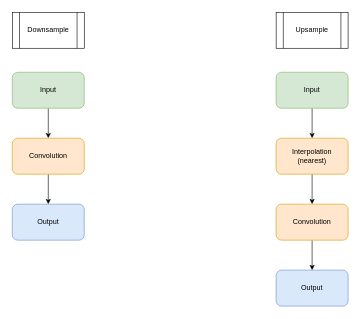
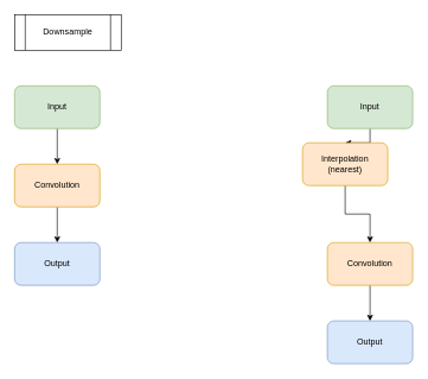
  <mxCell id="0" />
  <mxCell id="1" parent="0" />
  <mxCell id="2" style="edgeStyle=orthogonalEdgeStyle;rounded=0;orthogonalLoop=1;jettySize=auto;html=1;exitX=0.5;exitY=1;exitDx=0;exitDy=0;entryX=0.5;entryY=0;entryDx=0;entryDy=0;" edge="1" parent="1" source="3" target="12"><mxGeometry relative="1" as="geometry" /></mxCell>
  <mxCell id="3" value="Input" style="rounded=1;whiteSpace=wrap;html=1;fillColor=#d5e8d4;strokeColor=#82b366;" vertex="1" parent="1"><mxGeometry x="460" y="120" width="120" height="60" as="geometry" /></mxCell>
  <mxCell id="4" style="edgeStyle=orthogonalEdgeStyle;rounded=0;orthogonalLoop=1;jettySize=auto;html=1;exitX=0.5;exitY=1;exitDx=0;exitDy=0;entryX=0.5;entryY=0;entryDx=0;entryDy=0;" edge="1" parent="1" source="5" target="9"><mxGeometry relative="1" as="geometry" /></mxCell>
  <mxCell id="5" value="Input" style="rounded=1;whiteSpace=wrap;html=1;fillColor=#d5e8d4;strokeColor=#82b366;" vertex="1" parent="1"><mxGeometry x="20" y="120" width="120" height="60" as="geometry" /></mxCell>
- <mxCell id="6" value="Downsample" style="shape=process;whiteSpace=wrap;html=1;backgroundOutline=1;" vertex="1" parent="1"><mxGeometry x="20" y="20" width="120" height="60" as="geometry" /></mxCell>
- <mxCell id="7" value="Upsample" style="shape=process;whiteSpace=wrap;html=1;backgroundOutline=1;" vertex="1" parent="1"><mxGeometry x="460" y="20" width="120" height="60" as="geometry" /></mxCell>
+ <mxCell id="6" value="Downsample" style="shape=process;whiteSpace=wrap;html=1;backgroundOutline=1;" vertex="1" parent="1"><mxGeometry x="20" y="20" width="150" height="50" as="geometry" /></mxCell>
  <mxCell id="8" style="edgeStyle=orthogonalEdgeStyle;rounded=0;orthogonalLoop=1;jettySize=auto;html=1;exitX=0.5;exitY=1;exitDx=0;exitDy=0;entryX=0.5;entryY=0;entryDx=0;entryDy=0;" edge="1" parent="1" source="9" target="10"><mxGeometry relative="1" as="geometry" /></mxCell>
  <mxCell id="9" value="Convolution" style="rounded=1;whiteSpace=wrap;html=1;fillColor=#ffe6cc;strokeColor=#d79b00;" vertex="1" parent="1"><mxGeometry x="20" y="230" width="120" height="60" as="geometry" /></mxCell>
  <mxCell id="10" value="Output" style="rounded=1;whiteSpace=wrap;html=1;fillColor=#dae8fc;strokeColor=#6c8ebf;" vertex="1" parent="1"><mxGeometry x="20" y="340" width="120" height="60" as="geometry" /></mxCell>
  <mxCell id="11" style="edgeStyle=orthogonalEdgeStyle;rounded=0;orthogonalLoop=1;jettySize=auto;html=1;exitX=0.5;exitY=1;exitDx=0;exitDy=0;entryX=0.5;entryY=0;entryDx=0;entryDy=0;" edge="1" parent="1" source="12" target="14"><mxGeometry relative="1" as="geometry" /></mxCell>
- <mxCell id="12" value="Interpolation&lt;br&gt;(nearest)" style="rounded=1;whiteSpace=wrap;html=1;fillColor=#ffe6cc;strokeColor=#d79b00;" vertex="1" parent="1"><mxGeometry x="460" y="230" width="120" height="60" as="geometry" /></mxCell>
+ <mxCell id="12" value="Interpolation&lt;br&gt;(nearest)" style="rounded=1;whiteSpace=wrap;html=1;fillColor=#ffe6cc;strokeColor=#d79b00;" vertex="1" parent="1"><mxGeometry x="425" y="200" width="120" height="60" as="geometry" /></mxCell>
  <mxCell id="13" style="edgeStyle=orthogonalEdgeStyle;rounded=0;orthogonalLoop=1;jettySize=auto;html=1;exitX=0.5;exitY=1;exitDx=0;exitDy=0;entryX=0.5;entryY=0;entryDx=0;entryDy=0;" edge="1" parent="1" source="14" target="15"><mxGeometry relative="1" as="geometry" /></mxCell>
  <mxCell id="14" value="Convolution" style="rounded=1;whiteSpace=wrap;html=1;fillColor=#ffe6cc;strokeColor=#d79b00;" vertex="1" parent="1"><mxGeometry x="460" y="340" width="120" height="60" as="geometry" /></mxCell>
  <mxCell id="15" value="Output" style="rounded=1;whiteSpace=wrap;html=1;fillColor=#dae8fc;strokeColor=#6c8ebf;" vertex="1" parent="1"><mxGeometry x="460" y="450" width="120" height="60" as="geometry" /></mxCell>
